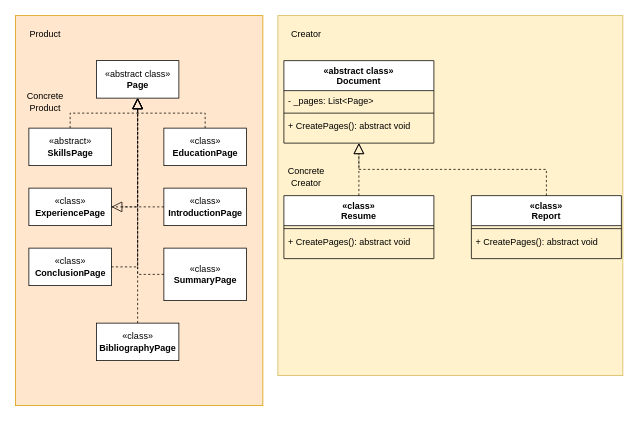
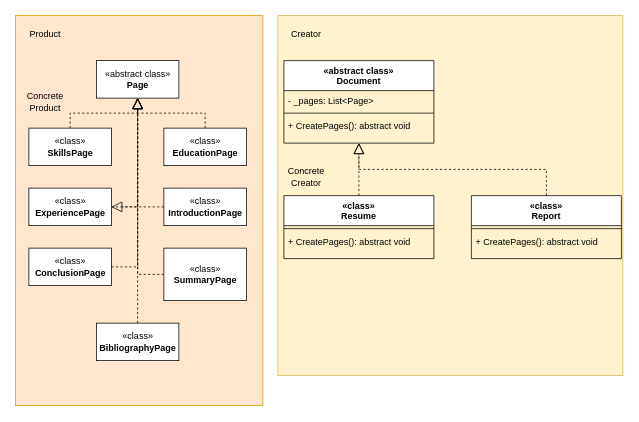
  <mxCell id="0" />
  <mxCell id="1" parent="0" />
  <mxCell id="2" value="" style="rounded=0;whiteSpace=wrap;html=1;fillColor=#fff2cc;strokeColor=#d6b656;" vertex="1" parent="1"><mxGeometry x="370" y="20" width="460" height="480" as="geometry" /></mxCell>
  <mxCell id="3" value="" style="rounded=0;whiteSpace=wrap;html=1;fillColor=#ffe6cc;strokeColor=#d79b00;" vertex="1" parent="1"><mxGeometry x="20" y="20" width="330" height="520" as="geometry" /></mxCell>
  <mxCell id="4" value="«abstract class»&lt;br&gt;&lt;b&gt;Page&lt;br&gt;&lt;/b&gt;" style="html=1;" parent="1" vertex="1"><mxGeometry x="128" y="80" width="110" height="50" as="geometry" /></mxCell>
  <mxCell id="5" value="«abstract class»&#10;Document&#10;&#10;" style="swimlane;fontStyle=1;align=center;verticalAlign=top;childLayout=stackLayout;horizontal=1;startSize=40;horizontalStack=0;resizeParent=1;resizeParentMax=0;resizeLast=0;collapsible=1;marginBottom=0;" parent="1" vertex="1"><mxGeometry x="378" y="80" width="200" height="110" as="geometry" /></mxCell>
  <mxCell id="6" value="- _pages: List&lt;Page&gt; " style="text;strokeColor=none;fillColor=none;align=left;verticalAlign=top;spacingLeft=4;spacingRight=4;overflow=hidden;rotatable=0;points=[[0,0.5],[1,0.5]];portConstraint=eastwest;" parent="5" vertex="1"><mxGeometry y="40" width="200" height="26" as="geometry" /></mxCell>
  <mxCell id="7" value="" style="line;strokeWidth=1;fillColor=none;align=left;verticalAlign=middle;spacingTop=-1;spacingLeft=3;spacingRight=3;rotatable=0;labelPosition=right;points=[];portConstraint=eastwest;" parent="5" vertex="1"><mxGeometry y="66" width="200" height="8" as="geometry" /></mxCell>
  <mxCell id="8" value="+ CreatePages(): abstract void" style="text;strokeColor=none;fillColor=none;align=left;verticalAlign=top;spacingLeft=4;spacingRight=4;overflow=hidden;rotatable=0;points=[[0,0.5],[1,0.5]];portConstraint=eastwest;" parent="5" vertex="1"><mxGeometry y="74" width="200" height="36" as="geometry" /></mxCell>
  <mxCell id="9" value="«class»&#10;Resume&#10;&#10;&#10;" style="swimlane;fontStyle=1;align=center;verticalAlign=top;childLayout=stackLayout;horizontal=1;startSize=40;horizontalStack=0;resizeParent=1;resizeParentMax=0;resizeLast=0;collapsible=1;marginBottom=0;" parent="1" vertex="1"><mxGeometry x="378" y="260" width="200" height="84" as="geometry" /></mxCell>
  <mxCell id="10" value="" style="line;strokeWidth=1;fillColor=none;align=left;verticalAlign=middle;spacingTop=-1;spacingLeft=3;spacingRight=3;rotatable=0;labelPosition=right;points=[];portConstraint=eastwest;" parent="9" vertex="1"><mxGeometry y="40" width="200" height="8" as="geometry" /></mxCell>
  <mxCell id="11" value="+ CreatePages(): abstract void" style="text;strokeColor=none;fillColor=none;align=left;verticalAlign=top;spacingLeft=4;spacingRight=4;overflow=hidden;rotatable=0;points=[[0,0.5],[1,0.5]];portConstraint=eastwest;" parent="9" vertex="1"><mxGeometry y="48" width="200" height="36" as="geometry" /></mxCell>
  <mxCell id="12" value="" style="endArrow=block;dashed=1;endFill=0;endSize=12;html=1;rounded=0;edgeStyle=orthogonalEdgeStyle;exitX=0.5;exitY=0;exitDx=0;exitDy=0;" parent="1" source="9" target="5" edge="1"><mxGeometry width="160" relative="1" as="geometry"><mxPoint x="298" y="220" as="sourcePoint" /><mxPoint x="458" y="220" as="targetPoint" /></mxGeometry></mxCell>
  <mxCell id="13" value="«class»&#10;Report&#10;&#10;&#10;" style="swimlane;fontStyle=1;align=center;verticalAlign=top;childLayout=stackLayout;horizontal=1;startSize=40;horizontalStack=0;resizeParent=1;resizeParentMax=0;resizeLast=0;collapsible=1;marginBottom=0;" parent="1" vertex="1"><mxGeometry x="628" y="260" width="200" height="84" as="geometry" /></mxCell>
  <mxCell id="14" value="" style="line;strokeWidth=1;fillColor=none;align=left;verticalAlign=middle;spacingTop=-1;spacingLeft=3;spacingRight=3;rotatable=0;labelPosition=right;points=[];portConstraint=eastwest;" parent="13" vertex="1"><mxGeometry y="40" width="200" height="8" as="geometry" /></mxCell>
  <mxCell id="15" value="+ CreatePages(): abstract void" style="text;strokeColor=none;fillColor=none;align=left;verticalAlign=top;spacingLeft=4;spacingRight=4;overflow=hidden;rotatable=0;points=[[0,0.5],[1,0.5]];portConstraint=eastwest;" parent="13" vertex="1"><mxGeometry y="48" width="200" height="36" as="geometry" /></mxCell>
  <mxCell id="16" value="" style="endArrow=block;dashed=1;endFill=0;endSize=12;html=1;rounded=0;edgeStyle=orthogonalEdgeStyle;exitX=0.5;exitY=0;exitDx=0;exitDy=0;" parent="1" source="13" target="5" edge="1"><mxGeometry width="160" relative="1" as="geometry"><mxPoint x="488" y="270" as="sourcePoint" /><mxPoint x="488" y="200" as="targetPoint" /></mxGeometry></mxCell>
- <mxCell id="17" value="«abstract»&lt;br&gt;&lt;b&gt;SkillsPage&lt;/b&gt;" style="html=1;" parent="1" vertex="1"><mxGeometry x="38" y="170" width="110" height="50" as="geometry" /></mxCell>
+ <mxCell id="17" value="«class»&lt;br&gt;&lt;b&gt;SkillsPage&lt;/b&gt;" style="html=1;" parent="1" vertex="1"><mxGeometry x="38" y="170" width="110" height="50" as="geometry" /></mxCell>
  <mxCell id="18" value="«class»&lt;br&gt;&lt;b&gt;SummaryPage&lt;/b&gt;" style="html=1;" parent="1" vertex="1"><mxGeometry x="218" y="330" width="110" height="70" as="geometry" /></mxCell>
  <mxCell id="19" value="«class»&lt;br&gt;&lt;b&gt;ConclusionPage&lt;/b&gt;" style="html=1;" parent="1" vertex="1"><mxGeometry x="38" y="330" width="110" height="50" as="geometry" /></mxCell>
  <mxCell id="20" value="«class»&lt;br&gt;&lt;b&gt;EducationPage&lt;/b&gt;" style="html=1;" parent="1" vertex="1"><mxGeometry x="218" y="170" width="110" height="50" as="geometry" /></mxCell>
  <mxCell id="21" value="«class»&lt;br&gt;&lt;b&gt;IntroductionPage&lt;/b&gt;" style="html=1;" parent="1" vertex="1"><mxGeometry x="218" y="250" width="110" height="50" as="geometry" /></mxCell>
  <mxCell id="22" value="«class»&lt;br&gt;&lt;b&gt;ExperiencePage&lt;/b&gt;" style="html=1;" parent="1" vertex="1"><mxGeometry x="38" y="250" width="110" height="50" as="geometry" /></mxCell>
  <mxCell id="23" value="«class»&lt;br&gt;&lt;b&gt;BibliographyPage&lt;/b&gt;" style="html=1;" parent="1" vertex="1"><mxGeometry x="128" y="430" width="110" height="50" as="geometry" /></mxCell>
  <mxCell id="24" value="" style="endArrow=block;dashed=1;endFill=0;endSize=12;html=1;rounded=0;edgeStyle=orthogonalEdgeStyle;entryX=0.5;entryY=1;entryDx=0;entryDy=0;" parent="1" source="17" target="4" edge="1"><mxGeometry width="160" relative="1" as="geometry"><mxPoint x="278" y="300" as="sourcePoint" /><mxPoint x="438" y="300" as="targetPoint" /></mxGeometry></mxCell>
  <mxCell id="25" value="" style="endArrow=block;dashed=1;endFill=0;endSize=12;html=1;rounded=0;edgeStyle=orthogonalEdgeStyle;" parent="1" source="20" target="4" edge="1"><mxGeometry width="160" relative="1" as="geometry"><mxPoint x="123" y="180" as="sourcePoint" /><mxPoint x="193" y="140" as="targetPoint" /></mxGeometry></mxCell>
  <mxCell id="26" value="" style="endArrow=block;dashed=1;endFill=0;endSize=12;html=1;rounded=0;edgeStyle=orthogonalEdgeStyle;exitX=1;exitY=0.5;exitDx=0;exitDy=0;" parent="1" source="22" target="4" edge="1"><mxGeometry width="160" relative="1" as="geometry"><mxPoint x="283" y="180" as="sourcePoint" /><mxPoint x="193" y="140" as="targetPoint" /></mxGeometry></mxCell>
  <mxCell id="27" value="" style="endArrow=block;dashed=1;endFill=0;endSize=12;html=1;rounded=0;edgeStyle=orthogonalEdgeStyle;exitX=0;exitY=0.5;exitDx=0;exitDy=0;" parent="1" source="21" target="22" edge="1"><mxGeometry width="160" relative="1" as="geometry"><mxPoint x="278" y="300" as="sourcePoint" /><mxPoint x="438" y="300" as="targetPoint" /></mxGeometry></mxCell>
  <mxCell id="28" value="" style="endArrow=block;dashed=1;endFill=0;endSize=12;html=1;rounded=0;edgeStyle=orthogonalEdgeStyle;exitX=0;exitY=0.5;exitDx=0;exitDy=0;" parent="1" source="18" target="4" edge="1"><mxGeometry width="160" relative="1" as="geometry"><mxPoint x="228" y="285" as="sourcePoint" /><mxPoint x="193" y="140" as="targetPoint" /></mxGeometry></mxCell>
  <mxCell id="29" value="" style="endArrow=block;dashed=1;endFill=0;endSize=12;html=1;rounded=0;edgeStyle=orthogonalEdgeStyle;exitX=1;exitY=0.5;exitDx=0;exitDy=0;" parent="1" source="19" target="4" edge="1"><mxGeometry width="160" relative="1" as="geometry"><mxPoint x="228" y="365" as="sourcePoint" /><mxPoint x="193" y="140" as="targetPoint" /></mxGeometry></mxCell>
  <mxCell id="30" value="" style="endArrow=block;dashed=1;endFill=0;endSize=12;html=1;rounded=0;edgeStyle=orthogonalEdgeStyle;exitX=0.5;exitY=0;exitDx=0;exitDy=0;" parent="1" source="23" target="4" edge="1"><mxGeometry width="160" relative="1" as="geometry"><mxPoint x="158" y="365" as="sourcePoint" /><mxPoint x="193" y="140" as="targetPoint" /></mxGeometry></mxCell>
  <mxCell id="31" value="Product" style="text;html=1;strokeColor=none;fillColor=none;align=center;verticalAlign=middle;whiteSpace=wrap;rounded=0;" vertex="1" parent="1"><mxGeometry x="30" y="30" width="60" height="30" as="geometry" /></mxCell>
  <mxCell id="32" value="Creator" style="text;html=1;strokeColor=none;fillColor=none;align=center;verticalAlign=middle;whiteSpace=wrap;rounded=0;" vertex="1" parent="1"><mxGeometry x="378" y="30" width="60" height="30" as="geometry" /></mxCell>
  <mxCell id="33" value="Concrete Creator" style="text;html=1;strokeColor=none;fillColor=none;align=center;verticalAlign=middle;whiteSpace=wrap;rounded=0;" vertex="1" parent="1"><mxGeometry x="378" y="220" width="60" height="30" as="geometry" /></mxCell>
  <mxCell id="34" value="Concrete Product" style="text;html=1;strokeColor=none;fillColor=none;align=center;verticalAlign=middle;whiteSpace=wrap;rounded=0;" vertex="1" parent="1"><mxGeometry x="30" y="120" width="60" height="30" as="geometry" /></mxCell>
